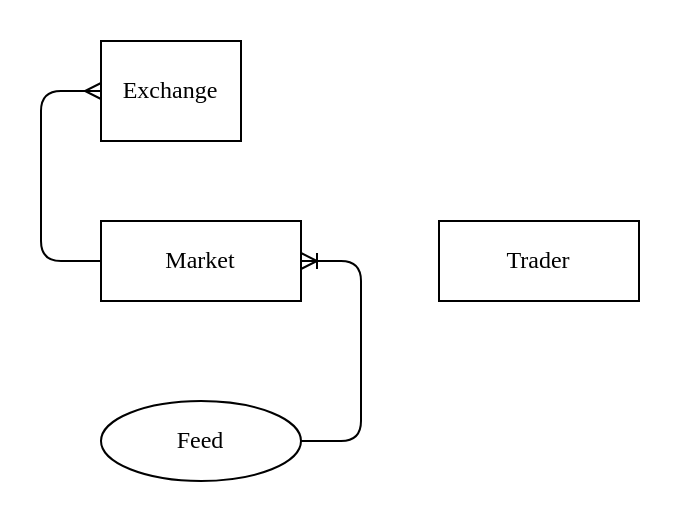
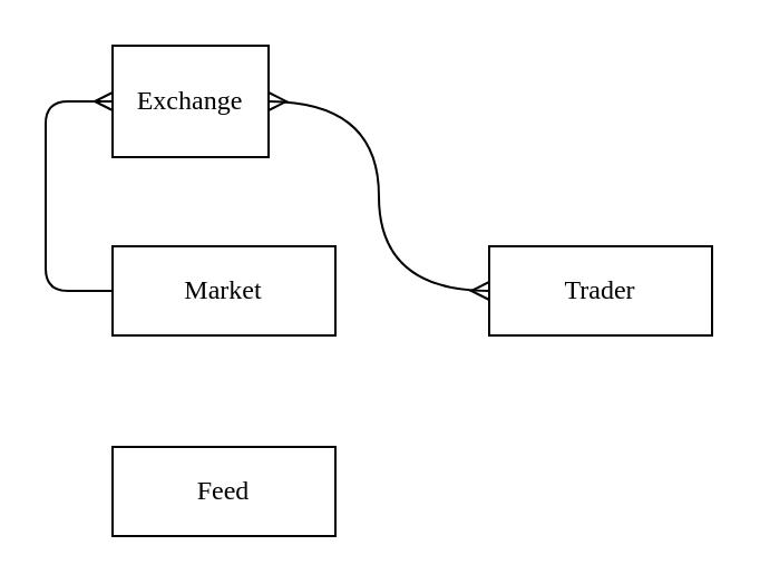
  <mxCell id="0" />
  <mxCell id="1" parent="0" />
  <mxCell id="2" value="Exchange" style="whiteSpace=wrap;html=1;align=center;fontFamily=Times New Roman;" parent="1" vertex="1"><mxGeometry x="50" y="20" width="70" height="50" as="geometry" /></mxCell>
  <mxCell id="3" value="Market" style="whiteSpace=wrap;html=1;align=center;fontFamily=Times New Roman;" parent="1" vertex="1"><mxGeometry x="50" y="110" width="100" height="40" as="geometry" /></mxCell>
- <mxCell id="4" value="Feed" style="ellipse;whiteSpace=wrap;html=1;align=center;fontFamily=Times New Roman;" parent="1" vertex="1"><mxGeometry x="50" y="200" width="100" height="40" as="geometry" /></mxCell>
- <mxCell id="5" value="" style="edgeStyle=entityRelationEdgeStyle;fontSize=12;html=1;endArrow=ERoneToMany;fontFamily=Times New Roman;" parent="1" source="4" target="3" edge="1"><mxGeometry width="100" height="100" relative="1" as="geometry"><mxPoint x="210" y="240" as="sourcePoint" /><mxPoint x="310" y="140" as="targetPoint" /></mxGeometry></mxCell>
+ <mxCell id="4" value="Feed" style="whiteSpace=wrap;html=1;align=center;fontFamily=Times New Roman;" parent="1" vertex="1"><mxGeometry x="50" y="200" width="100" height="40" as="geometry" /></mxCell>
  <mxCell id="6" value="" style="edgeStyle=elbowEdgeStyle;fontSize=12;html=1;endArrow=ERmany;entryX=0;entryY=0.5;entryDx=0;entryDy=0;fontFamily=Times New Roman;" parent="1" target="2" edge="1"><mxGeometry width="100" height="100" relative="1" as="geometry"><mxPoint x="50" y="130" as="sourcePoint" /><mxPoint x="50" y="40" as="targetPoint" /><Array as="points"><mxPoint x="20" y="60" /></Array></mxGeometry></mxCell>
  <mxCell id="7" value="Trader" style="whiteSpace=wrap;html=1;align=center;fontFamily=Times New Roman;" parent="1" vertex="1"><mxGeometry x="219" y="110" width="100" height="40" as="geometry" /></mxCell>
+ <mxCell id="8" value="" style="edgeStyle=orthogonalEdgeStyle;fontSize=12;html=1;endArrow=ERmany;startArrow=ERmany;entryX=1;entryY=0.5;entryDx=0;entryDy=0;exitX=0;exitY=0.5;exitDx=0;exitDy=0;curved=1;fontFamily=Times New Roman;" parent="1" source="7" target="2" edge="1"><mxGeometry width="100" height="100" relative="1" as="geometry"><mxPoint x="219" y="366" as="sourcePoint" /><mxPoint x="319" y="266" as="targetPoint" /></mxGeometry></mxCell>
